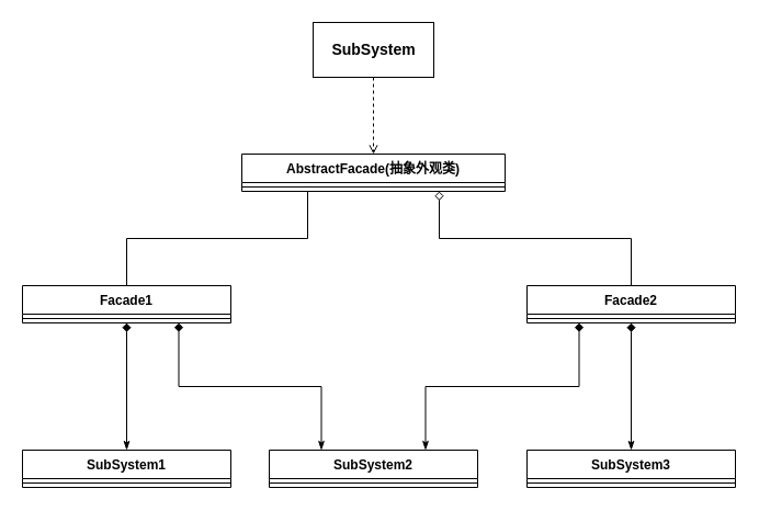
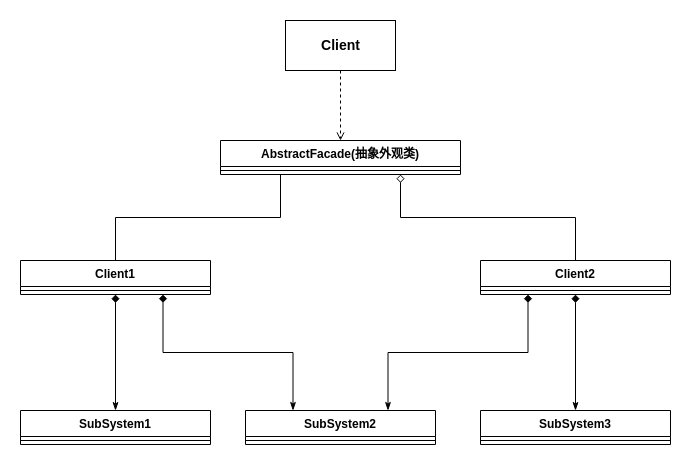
  <mxCell id="0" />
  <mxCell id="1" parent="0" />
  <mxCell id="2" value="AbstractFacade(抽象外观类)" style="swimlane;fontStyle=1;align=center;verticalAlign=top;childLayout=stackLayout;horizontal=1;startSize=26;horizontalStack=0;resizeParent=1;resizeParentMax=0;resizeLast=0;collapsible=1;marginBottom=0;" vertex="1" parent="1"><mxGeometry x="220" y="140" width="240" height="34" as="geometry" /></mxCell>
  <mxCell id="3" value="" style="line;strokeWidth=1;fillColor=none;align=left;verticalAlign=middle;spacingTop=-1;spacingLeft=3;spacingRight=3;rotatable=0;labelPosition=right;points=[];portConstraint=eastwest;" vertex="1" parent="2"><mxGeometry y="26" width="240" height="8" as="geometry" /></mxCell>
  <mxCell id="4" style="edgeStyle=orthogonalEdgeStyle;rounded=0;orthogonalLoop=1;jettySize=auto;html=1;exitX=0.5;exitY=0;exitDx=0;exitDy=0;entryX=0.25;entryY=1;entryDx=0;entryDy=0;endArrow=none;endFill=0;" edge="1" parent="1" source="7" target="2"><mxGeometry relative="1" as="geometry" /></mxCell>
  <mxCell id="5" style="edgeStyle=orthogonalEdgeStyle;rounded=0;orthogonalLoop=1;jettySize=auto;html=1;exitX=0.5;exitY=1;exitDx=0;exitDy=0;entryX=0.5;entryY=0;entryDx=0;entryDy=0;startArrow=diamond;startFill=1;endArrow=classicThin;endFill=1;" edge="1" parent="1" source="7" target="14"><mxGeometry relative="1" as="geometry" /></mxCell>
  <mxCell id="6" style="edgeStyle=orthogonalEdgeStyle;rounded=0;orthogonalLoop=1;jettySize=auto;html=1;exitX=0.75;exitY=1;exitDx=0;exitDy=0;entryX=0.25;entryY=0;entryDx=0;entryDy=0;startArrow=diamond;startFill=1;endArrow=classicThin;endFill=1;" edge="1" parent="1" source="7" target="16"><mxGeometry relative="1" as="geometry" /></mxCell>
- <mxCell id="7" value="Facade1" style="swimlane;fontStyle=1;align=center;verticalAlign=top;childLayout=stackLayout;horizontal=1;startSize=26;horizontalStack=0;resizeParent=1;resizeParentMax=0;resizeLast=0;collapsible=1;marginBottom=0;" vertex="1" parent="1"><mxGeometry x="20" y="260" width="190" height="34" as="geometry" /></mxCell>
+ <mxCell id="7" value="Client1" style="swimlane;fontStyle=1;align=center;verticalAlign=top;childLayout=stackLayout;horizontal=1;startSize=26;horizontalStack=0;resizeParent=1;resizeParentMax=0;resizeLast=0;collapsible=1;marginBottom=0;" vertex="1" parent="1"><mxGeometry x="20" y="260" width="190" height="34" as="geometry" /></mxCell>
  <mxCell id="8" value="" style="line;strokeWidth=1;fillColor=none;align=left;verticalAlign=middle;spacingTop=-1;spacingLeft=3;spacingRight=3;rotatable=0;labelPosition=right;points=[];portConstraint=eastwest;" vertex="1" parent="7"><mxGeometry y="26" width="190" height="8" as="geometry" /></mxCell>
  <mxCell id="9" style="edgeStyle=orthogonalEdgeStyle;rounded=0;orthogonalLoop=1;jettySize=auto;html=1;exitX=0.5;exitY=0;exitDx=0;exitDy=0;entryX=0.75;entryY=1;entryDx=0;entryDy=0;endArrow=diamond;endFill=0;" edge="1" parent="1" source="12" target="2"><mxGeometry relative="1" as="geometry" /></mxCell>
  <mxCell id="10" style="edgeStyle=orthogonalEdgeStyle;rounded=0;orthogonalLoop=1;jettySize=auto;html=1;exitX=0.25;exitY=1;exitDx=0;exitDy=0;entryX=0.75;entryY=0;entryDx=0;entryDy=0;startArrow=diamond;startFill=1;endArrow=classicThin;endFill=1;" edge="1" parent="1" source="12" target="16"><mxGeometry relative="1" as="geometry" /></mxCell>
  <mxCell id="11" style="edgeStyle=orthogonalEdgeStyle;rounded=0;orthogonalLoop=1;jettySize=auto;html=1;exitX=0.5;exitY=1;exitDx=0;exitDy=0;entryX=0.5;entryY=0;entryDx=0;entryDy=0;startArrow=diamond;startFill=1;endArrow=classicThin;endFill=1;" edge="1" parent="1" source="12" target="18"><mxGeometry relative="1" as="geometry" /></mxCell>
- <mxCell id="12" value="Facade2" style="swimlane;fontStyle=1;align=center;verticalAlign=top;childLayout=stackLayout;horizontal=1;startSize=26;horizontalStack=0;resizeParent=1;resizeParentMax=0;resizeLast=0;collapsible=1;marginBottom=0;" vertex="1" parent="1"><mxGeometry x="480" y="260" width="190" height="34" as="geometry" /></mxCell>
+ <mxCell id="12" value="Client2" style="swimlane;fontStyle=1;align=center;verticalAlign=top;childLayout=stackLayout;horizontal=1;startSize=26;horizontalStack=0;resizeParent=1;resizeParentMax=0;resizeLast=0;collapsible=1;marginBottom=0;" vertex="1" parent="1"><mxGeometry x="480" y="260" width="190" height="34" as="geometry" /></mxCell>
  <mxCell id="13" value="" style="line;strokeWidth=1;fillColor=none;align=left;verticalAlign=middle;spacingTop=-1;spacingLeft=3;spacingRight=3;rotatable=0;labelPosition=right;points=[];portConstraint=eastwest;" vertex="1" parent="12"><mxGeometry y="26" width="190" height="8" as="geometry" /></mxCell>
  <mxCell id="14" value="SubSystem1" style="swimlane;fontStyle=1;align=center;verticalAlign=top;childLayout=stackLayout;horizontal=1;startSize=26;horizontalStack=0;resizeParent=1;resizeParentMax=0;resizeLast=0;collapsible=1;marginBottom=0;" vertex="1" parent="1"><mxGeometry x="20" y="410" width="190" height="34" as="geometry" /></mxCell>
  <mxCell id="15" value="" style="line;strokeWidth=1;fillColor=none;align=left;verticalAlign=middle;spacingTop=-1;spacingLeft=3;spacingRight=3;rotatable=0;labelPosition=right;points=[];portConstraint=eastwest;" vertex="1" parent="14"><mxGeometry y="26" width="190" height="8" as="geometry" /></mxCell>
  <mxCell id="16" value="SubSystem2" style="swimlane;fontStyle=1;align=center;verticalAlign=top;childLayout=stackLayout;horizontal=1;startSize=26;horizontalStack=0;resizeParent=1;resizeParentMax=0;resizeLast=0;collapsible=1;marginBottom=0;" vertex="1" parent="1"><mxGeometry x="245" y="410" width="190" height="34" as="geometry" /></mxCell>
  <mxCell id="17" value="" style="line;strokeWidth=1;fillColor=none;align=left;verticalAlign=middle;spacingTop=-1;spacingLeft=3;spacingRight=3;rotatable=0;labelPosition=right;points=[];portConstraint=eastwest;" vertex="1" parent="16"><mxGeometry y="26" width="190" height="8" as="geometry" /></mxCell>
  <mxCell id="18" value="SubSystem3" style="swimlane;fontStyle=1;align=center;verticalAlign=top;childLayout=stackLayout;horizontal=1;startSize=26;horizontalStack=0;resizeParent=1;resizeParentMax=0;resizeLast=0;collapsible=1;marginBottom=0;" vertex="1" parent="1"><mxGeometry x="480" y="410" width="190" height="34" as="geometry" /></mxCell>
  <mxCell id="19" value="" style="line;strokeWidth=1;fillColor=none;align=left;verticalAlign=middle;spacingTop=-1;spacingLeft=3;spacingRight=3;rotatable=0;labelPosition=right;points=[];portConstraint=eastwest;" vertex="1" parent="18"><mxGeometry y="26" width="190" height="8" as="geometry" /></mxCell>
  <mxCell id="20" style="edgeStyle=orthogonalEdgeStyle;rounded=0;orthogonalLoop=1;jettySize=auto;html=1;exitX=0.5;exitY=1;exitDx=0;exitDy=0;startArrow=none;startFill=0;endArrow=open;endFill=0;dashed=1;" edge="1" parent="1" source="21" target="2"><mxGeometry relative="1" as="geometry" /></mxCell>
- <mxCell id="21" value="&lt;b&gt;&lt;font style=&quot;font-size: 14px&quot;&gt;SubSystem&lt;/font&gt;&lt;/b&gt;" style="html=1;" vertex="1" parent="1"><mxGeometry x="285" y="20" width="110" height="50" as="geometry" /></mxCell>
+ <mxCell id="21" value="&lt;b&gt;&lt;font style=&quot;font-size: 14px&quot;&gt;Client&lt;/font&gt;&lt;/b&gt;" style="html=1;" vertex="1" parent="1"><mxGeometry x="285" y="20" width="110" height="50" as="geometry" /></mxCell>
